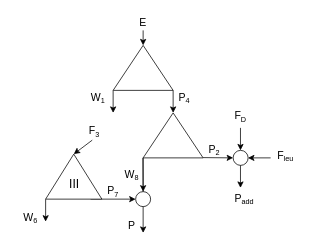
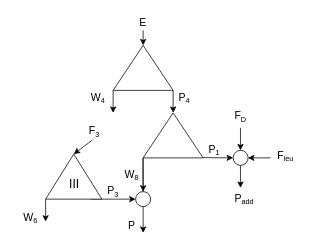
  <mxCell id="0" />
  <mxCell id="1" parent="0" />
  <mxCell id="2" value="" style="endArrow=classic;html=1;" edge="1" parent="1"><mxGeometry width="50" height="50" relative="1" as="geometry"><mxPoint x="190" y="40" as="sourcePoint" /><mxPoint x="190" y="60" as="targetPoint" /></mxGeometry></mxCell>
  <mxCell id="3" value="" style="endArrow=classic;html=1;" edge="1" parent="1"><mxGeometry width="50" height="50" relative="1" as="geometry"><mxPoint x="150" y="120" as="sourcePoint" /><mxPoint x="150" y="150" as="targetPoint" /></mxGeometry></mxCell>
  <mxCell id="4" value="" style="triangle;whiteSpace=wrap;html=1;rotation=-90;" vertex="1" parent="1"><mxGeometry x="160" y="50" width="60" height="80" as="geometry" /></mxCell>
  <mxCell id="5" value="" style="endArrow=classic;html=1;exitX=0;exitY=0;exitDx=0;exitDy=0;" edge="1" parent="1" source="9"><mxGeometry width="50" height="50" relative="1" as="geometry"><mxPoint x="230" y="100" as="sourcePoint" /><mxPoint x="230" y="150" as="targetPoint" /></mxGeometry></mxCell>
  <mxCell id="6" value="" style="triangle;whiteSpace=wrap;html=1;rotation=-90;" vertex="1" parent="1"><mxGeometry x="200" y="140" width="60" height="80" as="geometry" /></mxCell>
  <mxCell id="7" value="&lt;font style=&quot;font-size: 14px&quot;&gt;E&lt;/font&gt;" style="text;html=1;strokeColor=none;fillColor=none;align=center;verticalAlign=middle;whiteSpace=wrap;rounded=0;" vertex="1" parent="1"><mxGeometry x="170" y="20" width="40" height="20" as="geometry" /></mxCell>
- <mxCell id="8" value="&lt;font style=&quot;font-size: 14px&quot;&gt;W&lt;/font&gt;&lt;font style=&quot;font-size: 11.667px&quot;&gt;&lt;sub&gt;1&lt;/sub&gt;&lt;/font&gt;" style="text;html=1;strokeColor=none;fillColor=none;align=center;verticalAlign=middle;whiteSpace=wrap;rounded=0;" vertex="1" parent="1"><mxGeometry x="110" y="120" width="40" height="20" as="geometry" /></mxCell>
+ <mxCell id="8" value="&lt;font style=&quot;font-size: 14px&quot;&gt;W&lt;/font&gt;&lt;font style=&quot;font-size: 11.667px&quot;&gt;&lt;sub&gt;4&lt;/sub&gt;&lt;/font&gt;" style="text;html=1;strokeColor=none;fillColor=none;align=center;verticalAlign=middle;whiteSpace=wrap;rounded=0;" vertex="1" parent="1"><mxGeometry x="110" y="120" width="40" height="20" as="geometry" /></mxCell>
  <mxCell id="9" value="&lt;font style=&quot;font-size: 14px&quot;&gt;P&lt;/font&gt;&lt;font style=&quot;font-size: 11.667px&quot;&gt;&lt;sub&gt;4&lt;/sub&gt;&lt;/font&gt;" style="text;html=1;strokeColor=none;fillColor=none;align=center;verticalAlign=middle;whiteSpace=wrap;rounded=0;" vertex="1" parent="1"><mxGeometry x="230" y="120" width="30" height="20" as="geometry" /></mxCell>
  <mxCell id="10" value="" style="endArrow=classic;html=1;entryX=0.5;entryY=0;entryDx=0;entryDy=0;" edge="1" parent="1" target="19"><mxGeometry width="50" height="50" relative="1" as="geometry"><mxPoint x="189.76" y="210" as="sourcePoint" /><mxPoint x="190" y="230" as="targetPoint" /></mxGeometry></mxCell>
  <mxCell id="11" value="" style="endArrow=classic;html=1;entryX=0;entryY=0.5;entryDx=0;entryDy=0;" edge="1" parent="1" target="19"><mxGeometry width="50" height="50" relative="1" as="geometry"><mxPoint x="120" y="265" as="sourcePoint" /><mxPoint x="190" y="240" as="targetPoint" /></mxGeometry></mxCell>
  <mxCell id="12" value="" style="endArrow=classic;html=1;" edge="1" parent="1"><mxGeometry width="50" height="50" relative="1" as="geometry"><mxPoint x="60" y="265" as="sourcePoint" /><mxPoint x="60" y="295" as="targetPoint" /></mxGeometry></mxCell>
  <mxCell id="13" value="&lt;span style=&quot;font-size: 16px&quot;&gt;&lt;br&gt;&lt;/span&gt;" style="triangle;whiteSpace=wrap;html=1;rotation=-90;" vertex="1" parent="1"><mxGeometry x="67.5" y="197.5" width="60" height="75" as="geometry" /></mxCell>
  <mxCell id="14" value="&lt;font style=&quot;font-size: 14px&quot;&gt;F&lt;/font&gt;&lt;font style=&quot;font-size: 11.667px&quot;&gt;&lt;sub&gt;3&lt;/sub&gt;&lt;/font&gt;" style="text;html=1;strokeColor=none;fillColor=none;align=center;verticalAlign=middle;whiteSpace=wrap;rounded=0;" vertex="1" parent="1"><mxGeometry x="105" y="165" width="40" height="20" as="geometry" /></mxCell>
  <mxCell id="15" value="&lt;font style=&quot;font-size: 14px&quot;&gt;W&lt;/font&gt;&lt;font style=&quot;font-size: 11.667px&quot;&gt;&lt;sub&gt;6&lt;/sub&gt;&lt;/font&gt;" style="text;html=1;strokeColor=none;fillColor=none;align=center;verticalAlign=middle;whiteSpace=wrap;rounded=0;" vertex="1" parent="1"><mxGeometry x="20" y="280" width="40" height="20" as="geometry" /></mxCell>
  <mxCell id="16" value="" style="endArrow=classic;html=1;" edge="1" parent="1"><mxGeometry width="50" height="50" relative="1" as="geometry"><mxPoint x="190" y="210" as="sourcePoint" /><mxPoint x="190" y="310" as="targetPoint" /><Array as="points"><mxPoint x="189.89" y="210" /></Array></mxGeometry></mxCell>
  <mxCell id="17" value="" style="endArrow=classic;html=1;" edge="1" parent="1"><mxGeometry width="50" height="50" relative="1" as="geometry"><mxPoint x="270" y="209.66" as="sourcePoint" /><mxPoint x="310" y="210" as="targetPoint" /></mxGeometry></mxCell>
- <mxCell id="18" value="&lt;font style=&quot;font-size: 14px&quot;&gt;P&lt;/font&gt;&lt;font style=&quot;font-size: 11.667px&quot;&gt;&lt;sub&gt;2&lt;/sub&gt;&lt;/font&gt;" style="text;html=1;strokeColor=none;fillColor=none;align=center;verticalAlign=middle;whiteSpace=wrap;rounded=0;" vertex="1" parent="1"><mxGeometry x="280" y="165" width="10" height="70" as="geometry" /></mxCell>
+ <mxCell id="18" value="&lt;font style=&quot;font-size: 14px&quot;&gt;P&lt;/font&gt;&lt;font style=&quot;font-size: 11.667px&quot;&gt;&lt;sub&gt;1&lt;/sub&gt;&lt;/font&gt;" style="text;html=1;strokeColor=none;fillColor=none;align=center;verticalAlign=middle;whiteSpace=wrap;rounded=0;" vertex="1" parent="1"><mxGeometry x="280" y="165" width="10" height="70" as="geometry" /></mxCell>
  <mxCell id="19" value="" style="ellipse;whiteSpace=wrap;html=1;aspect=fixed;" vertex="1" parent="1"><mxGeometry x="180" y="255" width="20" height="20" as="geometry" /></mxCell>
  <mxCell id="20" value="" style="endArrow=classic;html=1;entryX=1;entryY=0.5;entryDx=0;entryDy=0;exitX=0.429;exitY=1.068;exitDx=0;exitDy=0;exitPerimeter=0;" edge="1" parent="1" source="14" target="13"><mxGeometry width="50" height="50" relative="1" as="geometry"><mxPoint x="100" y="190" as="sourcePoint" /><mxPoint x="339.71" y="235" as="targetPoint" /></mxGeometry></mxCell>
  <mxCell id="21" value="&lt;font style=&quot;font-size: 14px&quot;&gt;P&lt;/font&gt;" style="text;html=1;strokeColor=none;fillColor=none;align=center;verticalAlign=middle;whiteSpace=wrap;rounded=0;" vertex="1" parent="1"><mxGeometry x="155" y="290" width="40" height="20" as="geometry" /></mxCell>
  <mxCell id="22" value="&lt;font style=&quot;font-size: 14px&quot;&gt;W&lt;/font&gt;&lt;font style=&quot;font-size: 11.667px&quot;&gt;&lt;sub&gt;8&lt;/sub&gt;&lt;/font&gt;" style="text;html=1;strokeColor=none;fillColor=none;align=center;verticalAlign=middle;whiteSpace=wrap;rounded=0;" vertex="1" parent="1"><mxGeometry x="150" y="220" width="50" height="25" as="geometry" /></mxCell>
  <mxCell id="23" value="III" style="text;html=1;align=center;verticalAlign=middle;resizable=0;points=[];autosize=1;strokeColor=none;fillColor=none;fontSize=16;" vertex="1" parent="1"><mxGeometry x="82.5" y="235" width="30" height="20" as="geometry" /></mxCell>
- <mxCell id="24" value="&lt;font style=&quot;font-size: 14px&quot;&gt;P&lt;/font&gt;&lt;font style=&quot;font-size: 11.667px&quot;&gt;&lt;sub&gt;7&lt;/sub&gt;&lt;/font&gt;" style="text;html=1;strokeColor=none;fillColor=none;align=center;verticalAlign=middle;whiteSpace=wrap;rounded=0;" vertex="1" parent="1"><mxGeometry x="130" y="245" width="40" height="20" as="geometry" /></mxCell>
+ <mxCell id="24" value="&lt;font style=&quot;font-size: 14px&quot;&gt;P&lt;/font&gt;&lt;font style=&quot;font-size: 11.667px&quot;&gt;&lt;sub&gt;3&lt;/sub&gt;&lt;/font&gt;" style="text;html=1;strokeColor=none;fillColor=none;align=center;verticalAlign=middle;whiteSpace=wrap;rounded=0;" vertex="1" parent="1"><mxGeometry x="130" y="245" width="40" height="20" as="geometry" /></mxCell>
  <mxCell id="25" value="&lt;font style=&quot;font-size: 14px&quot;&gt;P&lt;/font&gt;&lt;font style=&quot;font-size: 11.667px&quot;&gt;&lt;sub&gt;add&lt;/sub&gt;&lt;/font&gt;" style="text;html=1;strokeColor=none;fillColor=none;align=center;verticalAlign=middle;whiteSpace=wrap;rounded=0;" vertex="1" parent="1"><mxGeometry x="320" y="230" width="10" height="70" as="geometry" /></mxCell>
  <mxCell id="26" value="" style="ellipse;whiteSpace=wrap;html=1;aspect=fixed;" vertex="1" parent="1"><mxGeometry x="310" y="200" width="20" height="20" as="geometry" /></mxCell>
  <mxCell id="27" value="" style="endArrow=classic;html=1;exitX=0;exitY=0;exitDx=0;exitDy=0;" edge="1" parent="1"><mxGeometry width="50" height="50" relative="1" as="geometry"><mxPoint x="319.8" y="170" as="sourcePoint" /><mxPoint x="319.8" y="200" as="targetPoint" /></mxGeometry></mxCell>
  <mxCell id="28" value="&lt;font style=&quot;font-size: 14px&quot;&gt;F&lt;/font&gt;&lt;font style=&quot;font-size: 11.667px&quot;&gt;&lt;sub&gt;D&lt;/sub&gt;&lt;/font&gt;" style="text;html=1;strokeColor=none;fillColor=none;align=center;verticalAlign=middle;whiteSpace=wrap;rounded=0;" vertex="1" parent="1"><mxGeometry x="300" y="145" width="40" height="20" as="geometry" /></mxCell>
  <mxCell id="29" value="&lt;font style=&quot;font-size: 14px&quot;&gt;F&lt;/font&gt;&lt;font style=&quot;font-size: 11.667px&quot;&gt;&lt;sub&gt;leu&lt;/sub&gt;&lt;/font&gt;" style="text;html=1;strokeColor=none;fillColor=none;align=center;verticalAlign=middle;whiteSpace=wrap;rounded=0;" vertex="1" parent="1"><mxGeometry x="360" y="197.5" width="40" height="20" as="geometry" /></mxCell>
  <mxCell id="30" value="" style="endArrow=classic;html=1;" edge="1" parent="1"><mxGeometry width="50" height="50" relative="1" as="geometry"><mxPoint x="360" y="210" as="sourcePoint" /><mxPoint x="329.8" y="210" as="targetPoint" /></mxGeometry></mxCell>
  <mxCell id="31" value="" style="endArrow=classic;html=1;exitX=0;exitY=0;exitDx=0;exitDy=0;" edge="1" parent="1"><mxGeometry width="50" height="50" relative="1" as="geometry"><mxPoint x="319.8" y="220" as="sourcePoint" /><mxPoint x="319.8" y="250" as="targetPoint" /></mxGeometry></mxCell>
